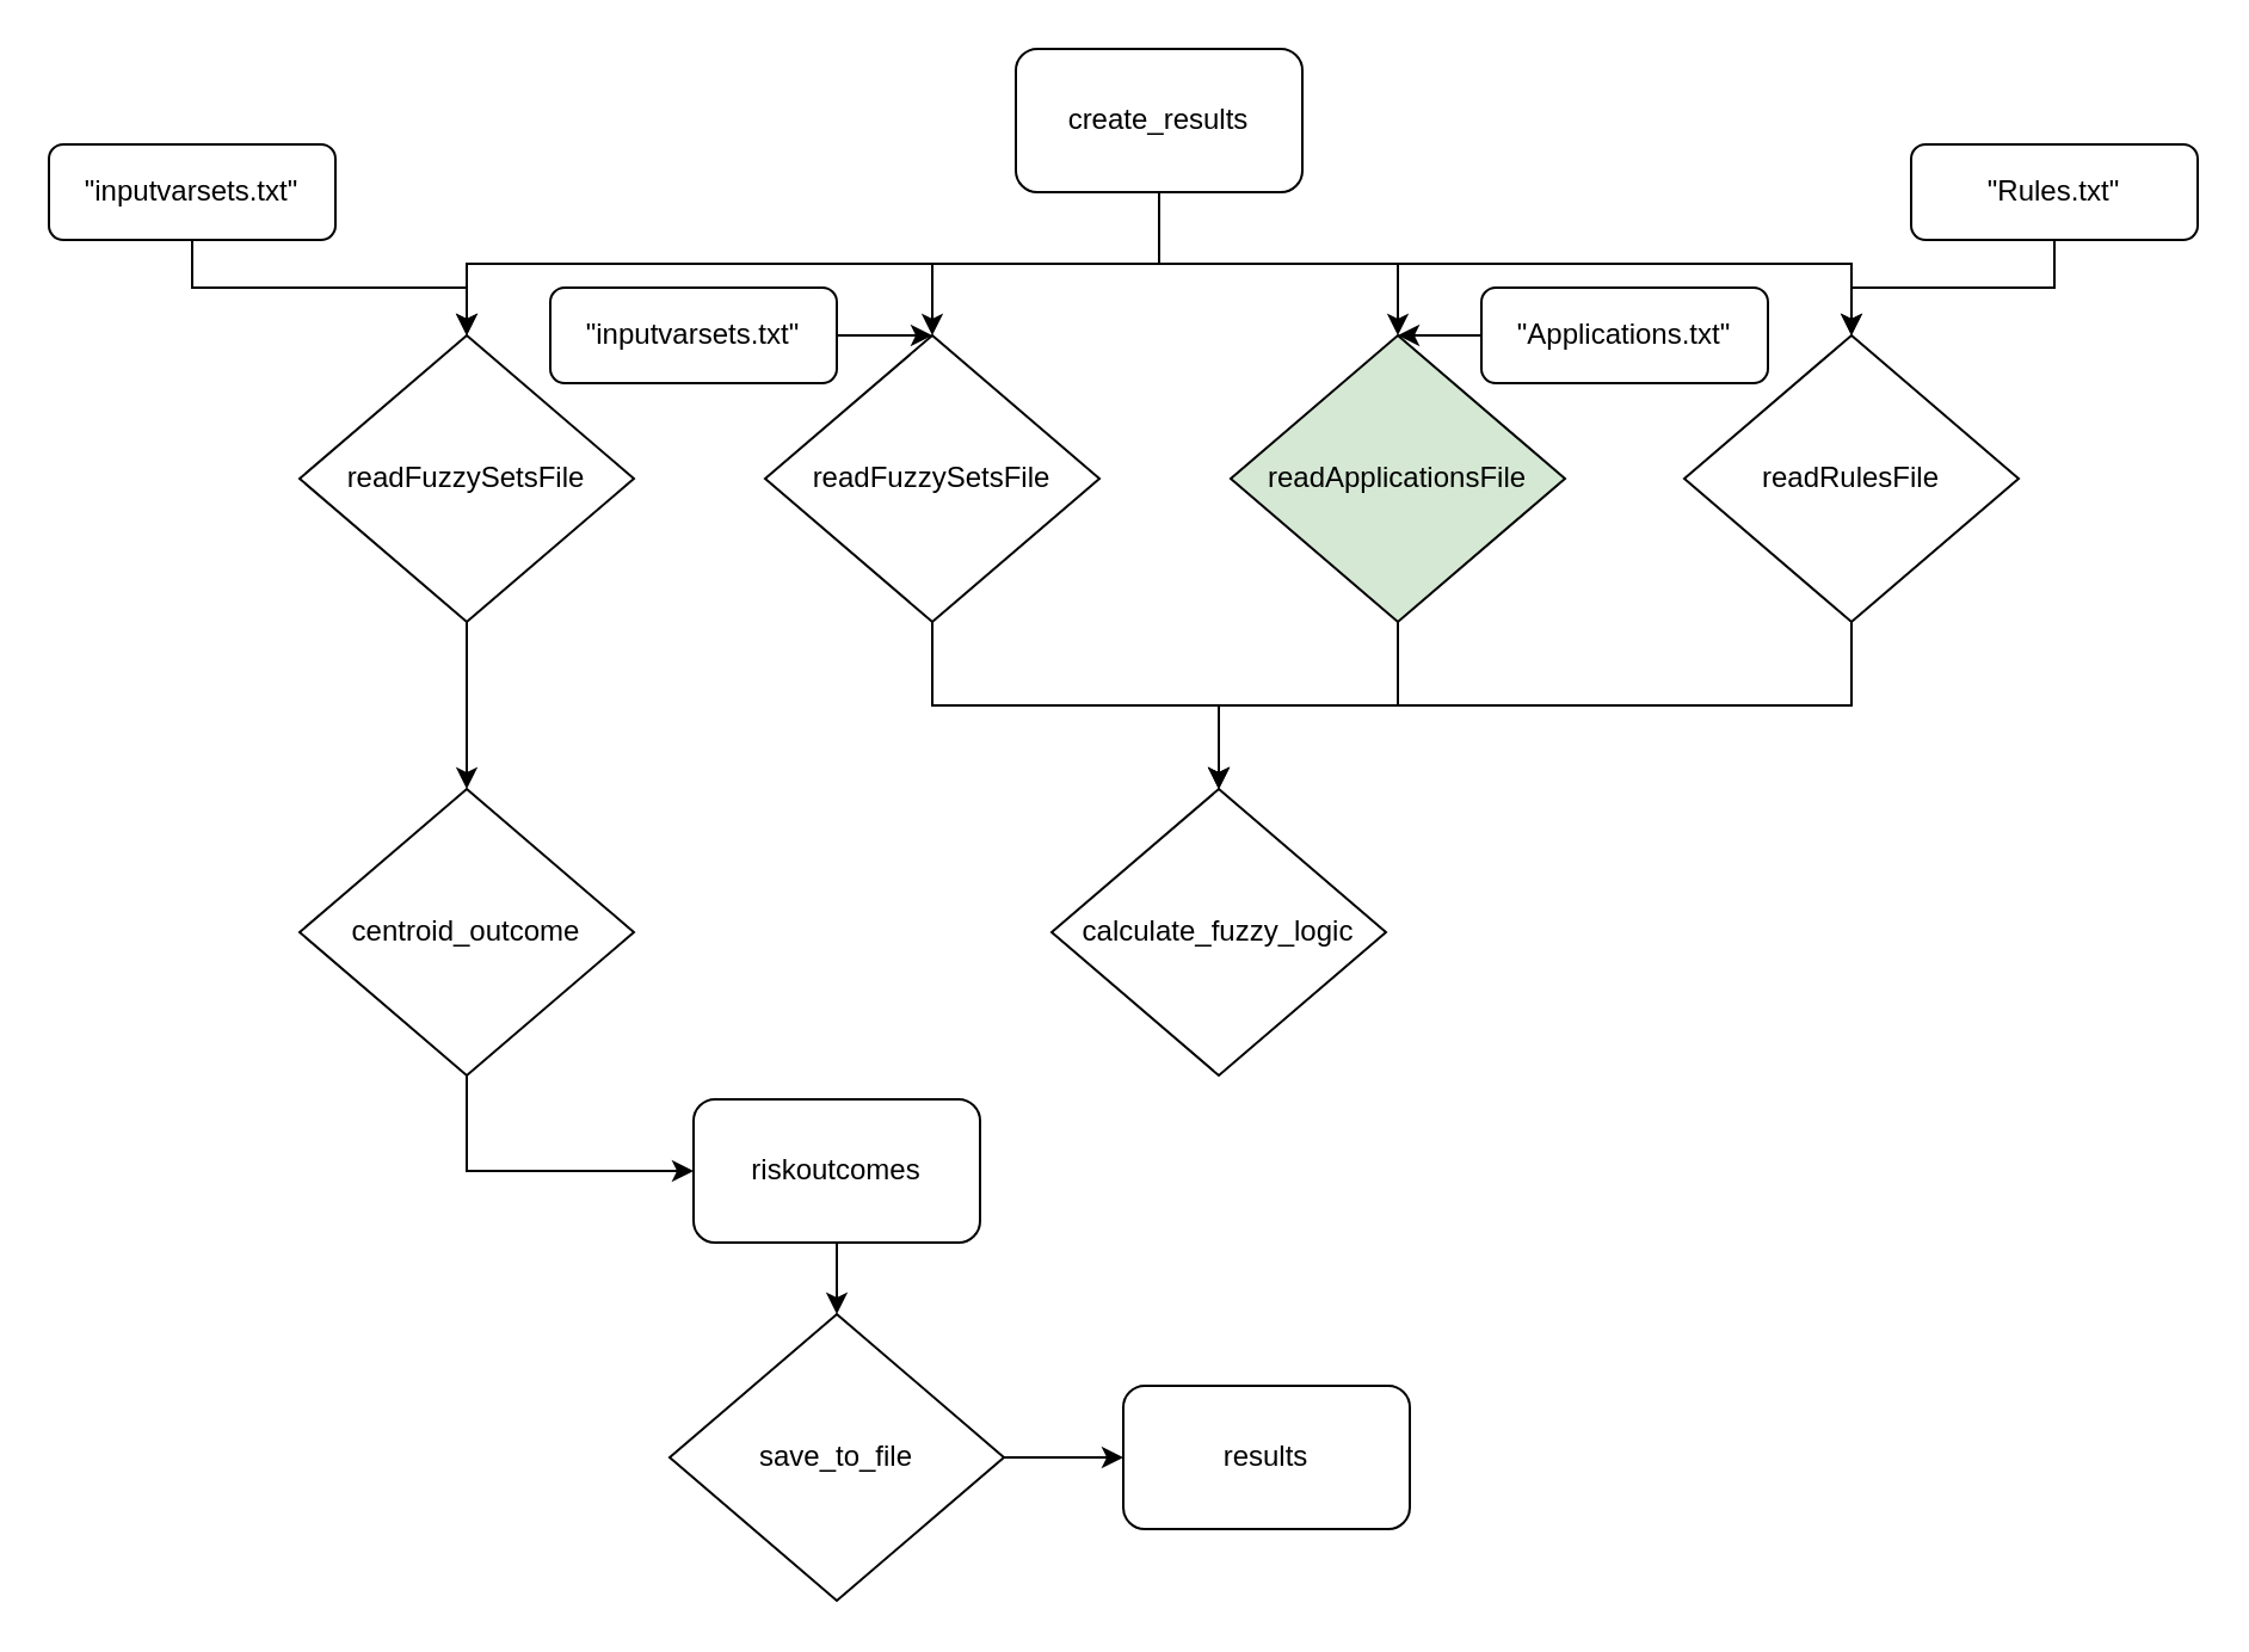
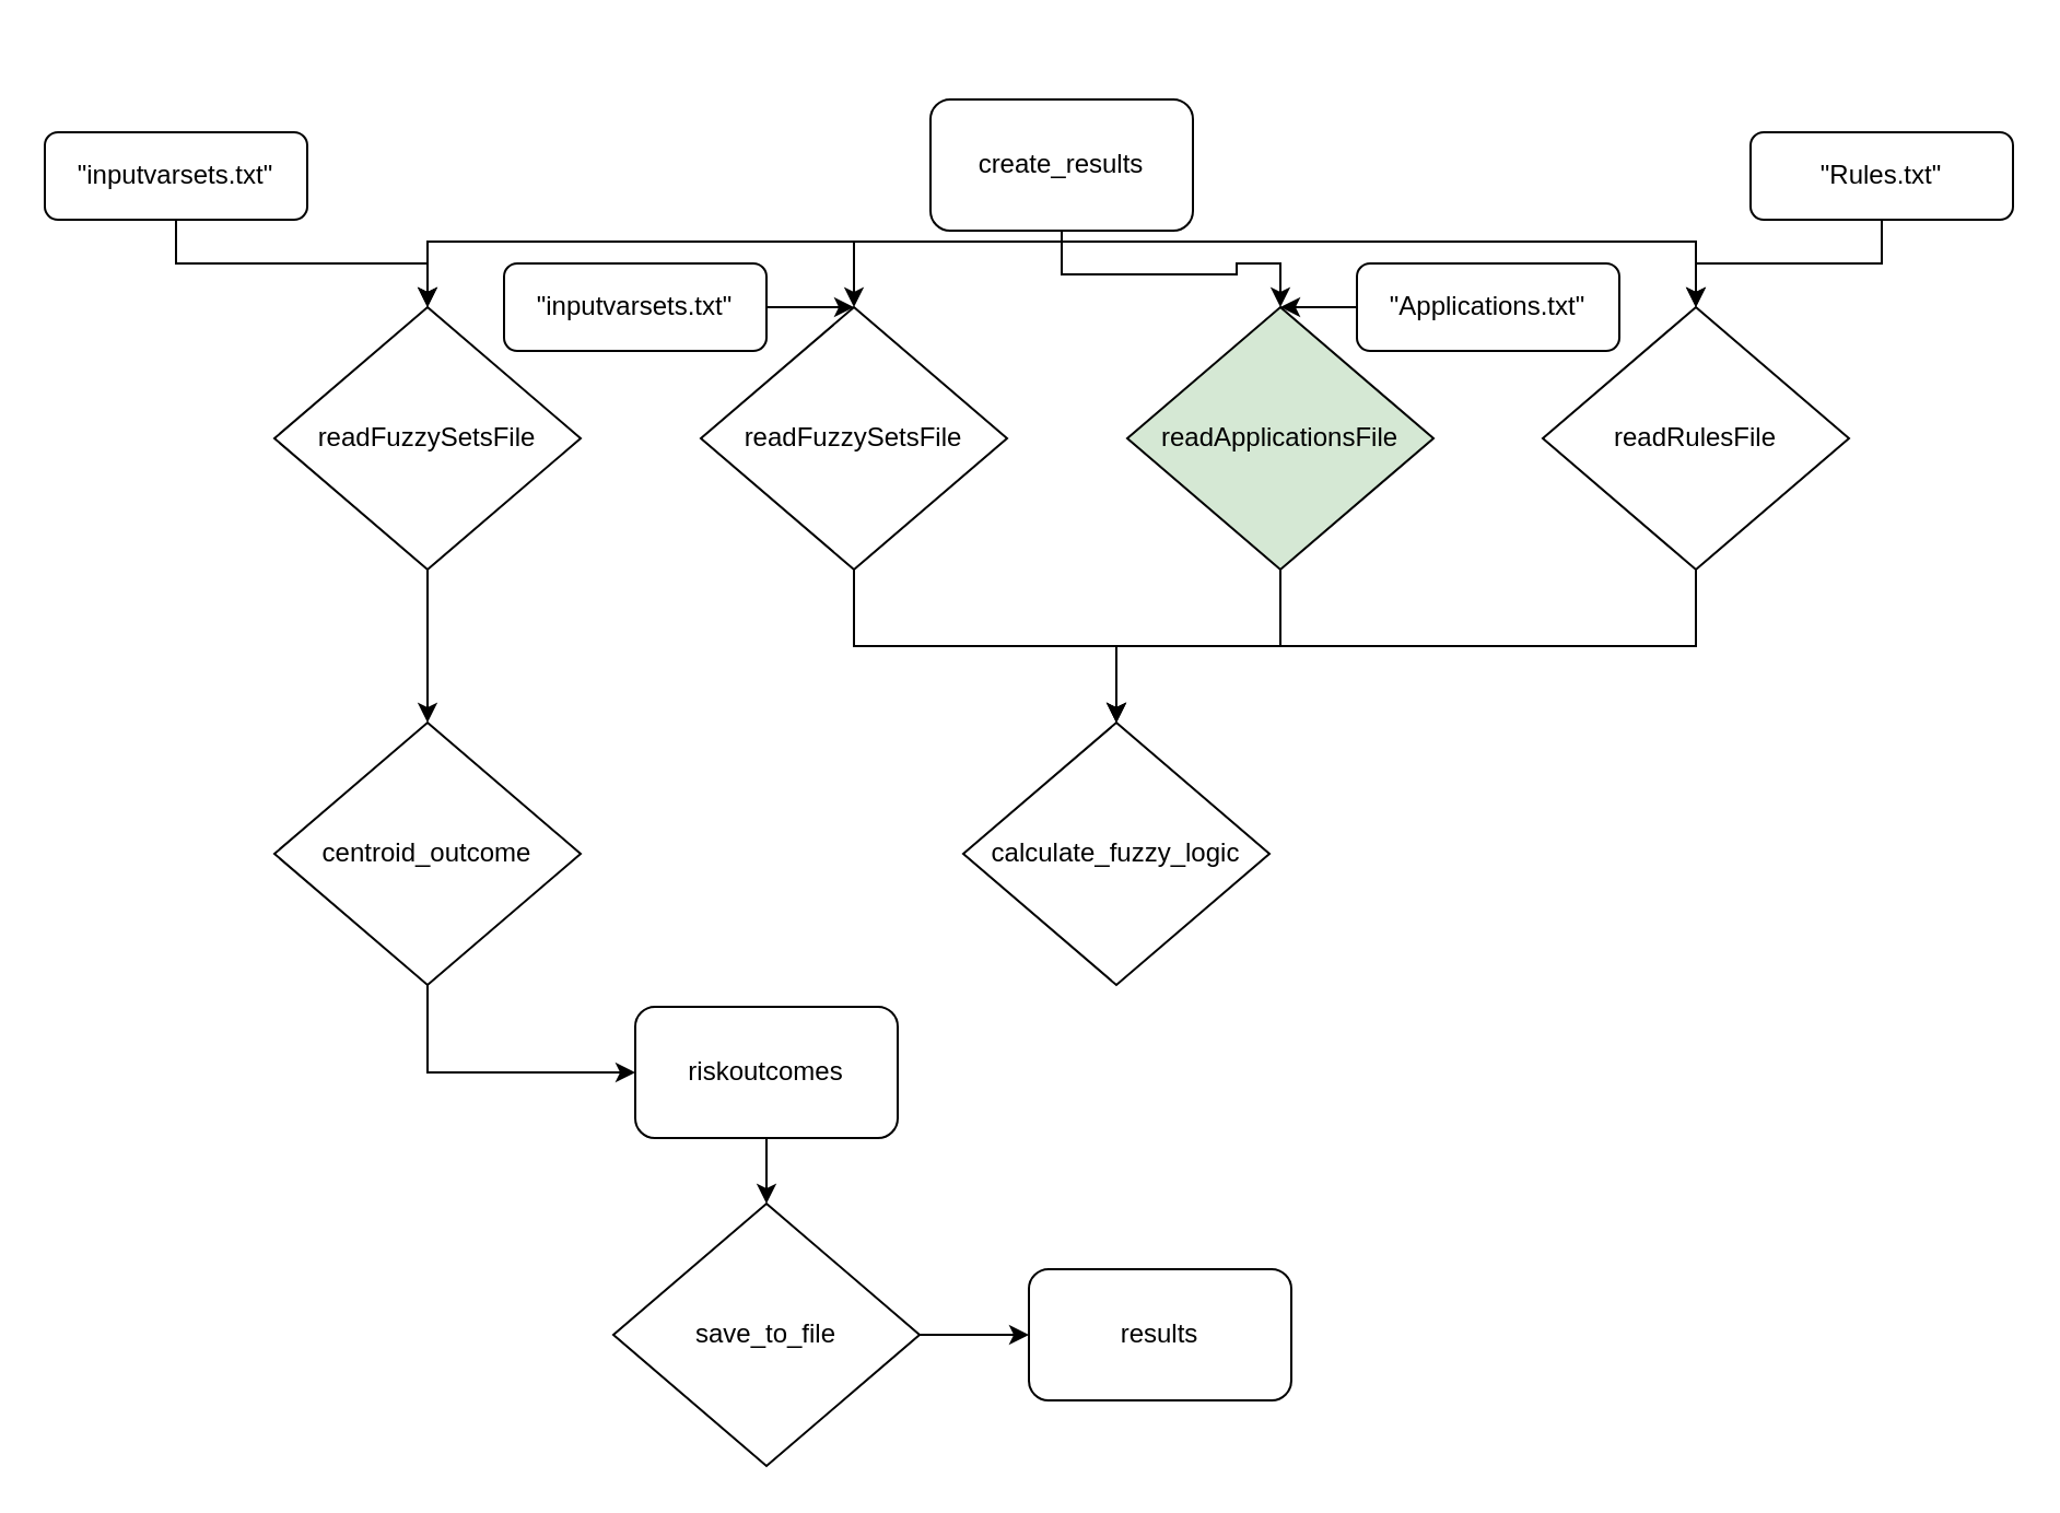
  <mxCell id="0" />
  <mxCell id="1" parent="0" />
  <mxCell id="2" value="" style="edgeStyle=orthogonalEdgeStyle;rounded=0;orthogonalLoop=1;jettySize=auto;html=1;" parent="1" source="3" target="7" edge="1"><mxGeometry relative="1" as="geometry" /></mxCell>
- <mxCell id="3" value="create_results" style="rounded=1;whiteSpace=wrap;html=1;" parent="1" vertex="1"><mxGeometry x="425" y="20" width="120" height="60" as="geometry" /></mxCell>
+ <mxCell id="3" value="create_results" style="rounded=1;whiteSpace=wrap;html=1;" parent="1" vertex="1"><mxGeometry x="425" y="45" width="120" height="60" as="geometry" /></mxCell>
  <mxCell id="4" value="" style="edgeStyle=orthogonalEdgeStyle;rounded=0;orthogonalLoop=1;jettySize=auto;html=1;" parent="1" source="5" target="23" edge="1"><mxGeometry relative="1" as="geometry" /></mxCell>
  <mxCell id="5" value="readFuzzySetsFile" style="rhombus;whiteSpace=wrap;html=1;" parent="1" vertex="1"><mxGeometry x="320" y="140" width="140" height="120" as="geometry" /></mxCell>
  <mxCell id="6" value="" style="edgeStyle=orthogonalEdgeStyle;rounded=0;orthogonalLoop=1;jettySize=auto;html=1;" parent="1" source="7" target="23" edge="1"><mxGeometry relative="1" as="geometry" /></mxCell>
  <mxCell id="7" value="readApplicationsFile" style="rhombus;whiteSpace=wrap;html=1;fillColor=#d5e8d4;" parent="1" vertex="1"><mxGeometry x="515" y="140" width="140" height="120" as="geometry" /></mxCell>
  <mxCell id="8" value="" style="edgeStyle=orthogonalEdgeStyle;rounded=0;orthogonalLoop=1;jettySize=auto;html=1;entryX=0.5;entryY=0;entryDx=0;entryDy=0;exitX=0.5;exitY=1;exitDx=0;exitDy=0;" parent="1" source="9" target="23" edge="1"><mxGeometry relative="1" as="geometry" /></mxCell>
  <mxCell id="9" value="readRulesFile" style="rhombus;whiteSpace=wrap;html=1;" parent="1" vertex="1"><mxGeometry x="705" y="140" width="140" height="120" as="geometry" /></mxCell>
  <mxCell id="10" value="" style="edgeStyle=orthogonalEdgeStyle;rounded=0;orthogonalLoop=1;jettySize=auto;html=1;" parent="1" source="11" target="24" edge="1"><mxGeometry relative="1" as="geometry" /></mxCell>
  <mxCell id="11" value="readFuzzySetsFile" style="rhombus;whiteSpace=wrap;html=1;" parent="1" vertex="1"><mxGeometry x="125" y="140" width="140" height="120" as="geometry" /></mxCell>
  <mxCell id="12" value="&quot;inputvarsets.txt&lt;span style=&quot;background-color: initial;&quot;&gt;&quot;&lt;/span&gt;" style="rounded=1;whiteSpace=wrap;html=1;fontSize=12;glass=0;strokeWidth=1;shadow=0;" parent="1" vertex="1"><mxGeometry x="230" y="120" width="120" height="40" as="geometry" /></mxCell>
  <mxCell id="13" value="&quot;Applications.txt&lt;span style=&quot;background-color: initial;&quot;&gt;&quot;&lt;/span&gt;" style="rounded=1;whiteSpace=wrap;html=1;fontSize=12;glass=0;strokeWidth=1;shadow=0;" parent="1" vertex="1"><mxGeometry x="620" y="120" width="120" height="40" as="geometry" /></mxCell>
  <mxCell id="14" value="" style="edgeStyle=orthogonalEdgeStyle;rounded=0;orthogonalLoop=1;jettySize=auto;html=1;" parent="1" source="15" target="9" edge="1"><mxGeometry relative="1" as="geometry" /></mxCell>
  <mxCell id="15" value="&quot;Rules.txt&lt;span style=&quot;background-color: initial;&quot;&gt;&quot;&lt;/span&gt;" style="rounded=1;whiteSpace=wrap;html=1;fontSize=12;glass=0;strokeWidth=1;shadow=0;" parent="1" vertex="1"><mxGeometry x="800" y="60" width="120" height="40" as="geometry" /></mxCell>
  <mxCell id="16" value="" style="edgeStyle=orthogonalEdgeStyle;rounded=0;orthogonalLoop=1;jettySize=auto;html=1;" parent="1" source="17" target="11" edge="1"><mxGeometry relative="1" as="geometry" /></mxCell>
  <mxCell id="17" value="&quot;inputvarsets.txt&lt;span style=&quot;background-color: initial;&quot;&gt;&quot;&lt;/span&gt;" style="rounded=1;whiteSpace=wrap;html=1;fontSize=12;glass=0;strokeWidth=1;shadow=0;" parent="1" vertex="1"><mxGeometry x="20" y="60" width="120" height="40" as="geometry" /></mxCell>
  <mxCell id="18" value="" style="endArrow=classic;html=1;rounded=0;exitX=0.5;exitY=1;exitDx=0;exitDy=0;entryX=0.5;entryY=0;entryDx=0;entryDy=0;" parent="1" source="3" target="5" edge="1"><mxGeometry width="50" height="50" relative="1" as="geometry"><mxPoint x="510" y="460" as="sourcePoint" /><mxPoint x="560" y="410" as="targetPoint" /><Array as="points"><mxPoint x="485" y="110" /><mxPoint x="390" y="110" /></Array></mxGeometry></mxCell>
  <mxCell id="19" value="" style="endArrow=classic;html=1;rounded=0;exitX=0.5;exitY=1;exitDx=0;exitDy=0;entryX=0.5;entryY=0;entryDx=0;entryDy=0;" parent="1" source="3" target="11" edge="1"><mxGeometry width="50" height="50" relative="1" as="geometry"><mxPoint x="510" y="460" as="sourcePoint" /><mxPoint x="560" y="410" as="targetPoint" /><Array as="points"><mxPoint x="485" y="110" /><mxPoint x="195" y="110" /></Array></mxGeometry></mxCell>
  <mxCell id="20" value="" style="endArrow=classic;html=1;rounded=0;exitX=0.5;exitY=1;exitDx=0;exitDy=0;entryX=0.5;entryY=0;entryDx=0;entryDy=0;" parent="1" source="3" target="9" edge="1"><mxGeometry width="50" height="50" relative="1" as="geometry"><mxPoint x="510" y="460" as="sourcePoint" /><mxPoint x="560" y="410" as="targetPoint" /><Array as="points"><mxPoint x="485" y="110" /><mxPoint x="775" y="110" /></Array></mxGeometry></mxCell>
  <mxCell id="21" value="" style="endArrow=classic;html=1;rounded=0;exitX=1;exitY=0.5;exitDx=0;exitDy=0;entryX=0.5;entryY=0;entryDx=0;entryDy=0;" parent="1" source="12" target="5" edge="1"><mxGeometry width="50" height="50" relative="1" as="geometry"><mxPoint x="510" y="460" as="sourcePoint" /><mxPoint x="560" y="410" as="targetPoint" /></mxGeometry></mxCell>
  <mxCell id="22" value="" style="endArrow=classic;html=1;rounded=0;exitX=0;exitY=0.5;exitDx=0;exitDy=0;entryX=0.5;entryY=0;entryDx=0;entryDy=0;" parent="1" source="13" target="7" edge="1"><mxGeometry width="50" height="50" relative="1" as="geometry"><mxPoint x="510" y="460" as="sourcePoint" /><mxPoint x="560" y="410" as="targetPoint" /></mxGeometry></mxCell>
  <mxCell id="23" value="calculate_fuzzy_&lt;span style=&quot;background-color: initial;&quot;&gt;logic&lt;/span&gt;" style="rhombus;whiteSpace=wrap;html=1;" parent="1" vertex="1"><mxGeometry x="440" y="330" width="140" height="120" as="geometry" /></mxCell>
  <mxCell id="24" value="centroid_outcome" style="rhombus;whiteSpace=wrap;html=1;" parent="1" vertex="1"><mxGeometry x="125" y="330" width="140" height="120" as="geometry" /></mxCell>
  <mxCell id="25" value="riskoutcomes" style="rounded=1;whiteSpace=wrap;html=1;" parent="1" vertex="1"><mxGeometry x="290" y="460" width="120" height="60" as="geometry" /></mxCell>
  <mxCell id="26" value="" style="endArrow=classic;html=1;rounded=0;exitX=0.5;exitY=1;exitDx=0;exitDy=0;entryX=0;entryY=0.5;entryDx=0;entryDy=0;" parent="1" source="24" target="25" edge="1"><mxGeometry width="50" height="50" relative="1" as="geometry"><mxPoint x="510" y="460" as="sourcePoint" /><mxPoint x="560" y="410" as="targetPoint" /><Array as="points"><mxPoint x="195" y="490" /></Array></mxGeometry></mxCell>
  <mxCell id="27" value="" style="endArrow=classic;html=1;rounded=0;exitX=0.5;exitY=1;exitDx=0;exitDy=0;entryX=0.5;entryY=0;entryDx=0;entryDy=0;" parent="1" source="25" target="29" edge="1"><mxGeometry width="50" height="50" relative="1" as="geometry"><mxPoint x="510" y="360" as="sourcePoint" /><mxPoint x="352.973" y="553.689" as="targetPoint" /></mxGeometry></mxCell>
  <mxCell id="28" value="" style="edgeStyle=orthogonalEdgeStyle;rounded=0;orthogonalLoop=1;jettySize=auto;html=1;" parent="1" source="29" target="30" edge="1"><mxGeometry relative="1" as="geometry" /></mxCell>
  <mxCell id="29" value="save_to_file" style="rhombus;whiteSpace=wrap;html=1;" parent="1" vertex="1"><mxGeometry x="280" y="550" width="140" height="120" as="geometry" /></mxCell>
  <mxCell id="30" value="results" style="rounded=1;whiteSpace=wrap;html=1;" parent="1" vertex="1"><mxGeometry x="470" y="580" width="120" height="60" as="geometry" /></mxCell>
